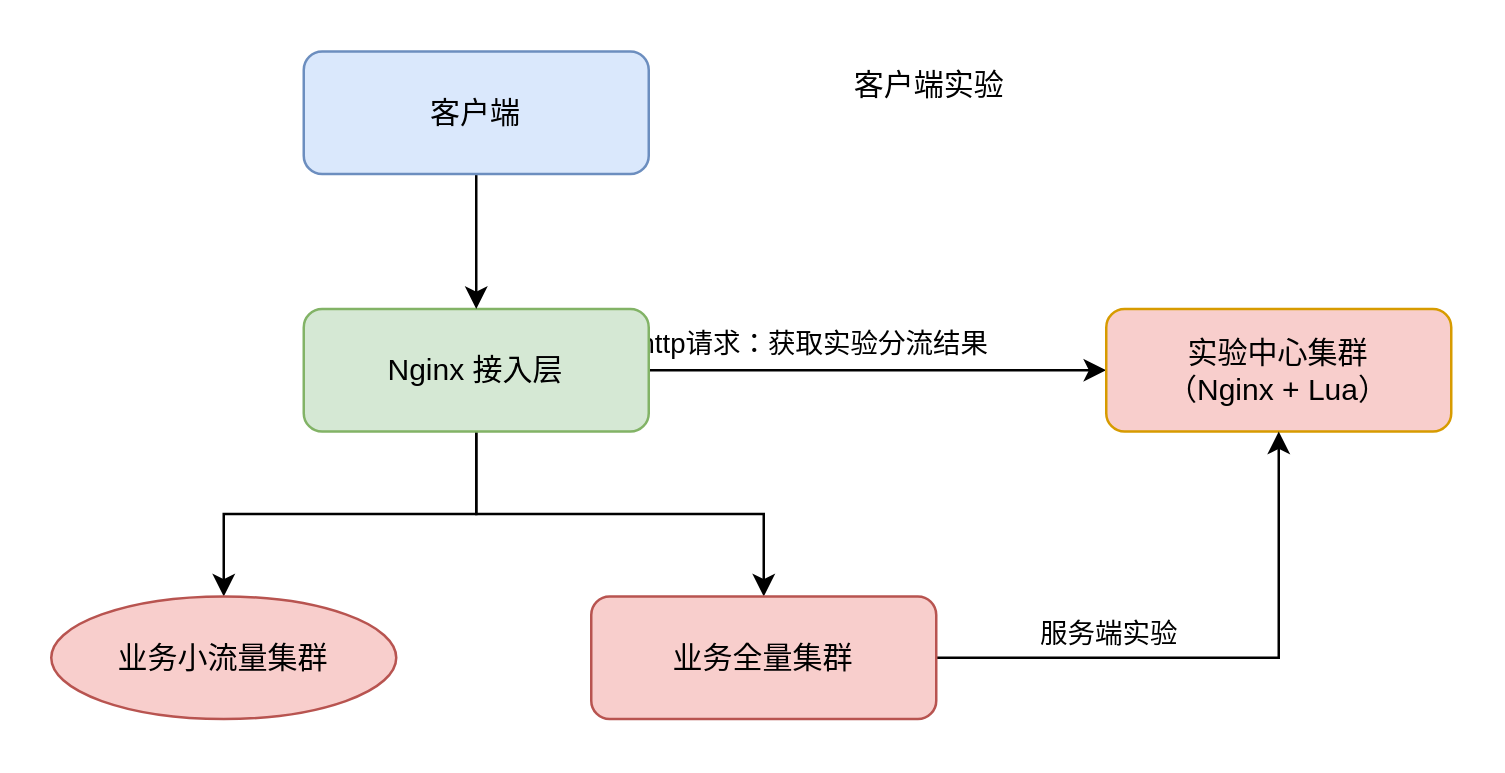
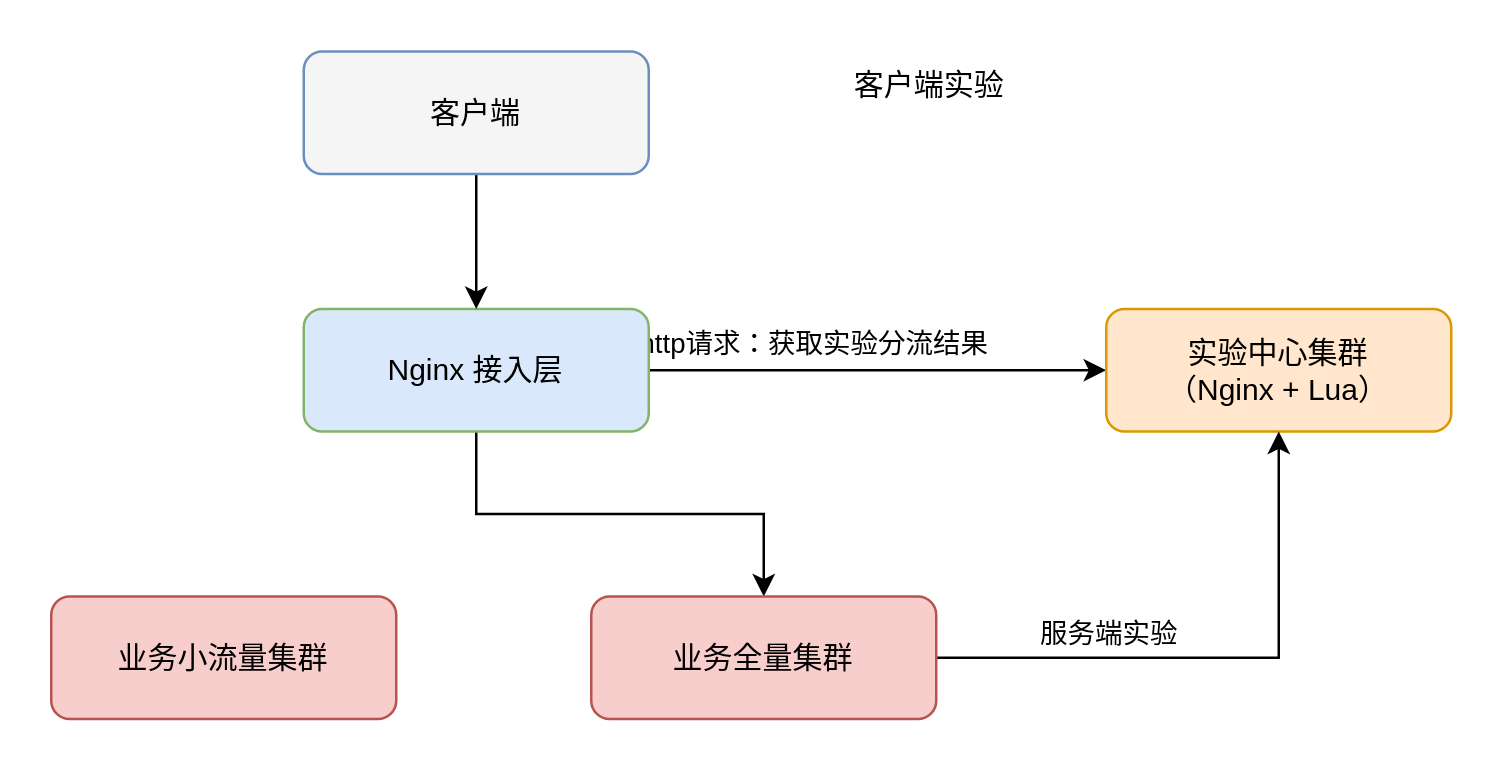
  <mxCell id="0" />
  <mxCell id="1" parent="0" />
  <mxCell id="2" value="" style="edgeStyle=orthogonalEdgeStyle;rounded=0;orthogonalLoop=1;jettySize=auto;html=1;" edge="1" parent="1" source="6" target="7"><mxGeometry relative="1" as="geometry"><mxPoint x="339" y="147.5" as="targetPoint" /></mxGeometry></mxCell>
  <mxCell id="3" value="http请求：获取实验分流结果" style="edgeLabel;html=1;align=center;verticalAlign=middle;resizable=0;points=[];" vertex="1" connectable="0" parent="2"><mxGeometry x="-0.022" y="1" relative="1" as="geometry"><mxPoint x="-24" y="-10.5" as="offset" /></mxGeometry></mxCell>
  <mxCell id="4" value="" style="edgeStyle=orthogonalEdgeStyle;rounded=0;orthogonalLoop=1;jettySize=auto;html=1;entryX=0.5;entryY=0;entryDx=0;entryDy=0;" edge="1" parent="1" source="6" target="10"><mxGeometry relative="1" as="geometry"><mxPoint x="190" y="252" as="targetPoint" /></mxGeometry></mxCell>
- <mxCell id="5" value="" style="edgeStyle=orthogonalEdgeStyle;rounded=0;orthogonalLoop=1;jettySize=auto;html=1;exitX=0.5;exitY=1;exitDx=0;exitDy=0;" edge="1" parent="1" source="6" target="11"><mxGeometry relative="1" as="geometry"><mxPoint x="41" y="147.5" as="targetPoint" /></mxGeometry></mxCell>
- <mxCell id="6" value="Nginx 接入层" style="rounded=1;whiteSpace=wrap;html=1;fillColor=#d5e8d4;strokeColor=#82b366;" vertex="1" parent="1"><mxGeometry x="121" y="123" width="138" height="49" as="geometry" /></mxCell>
- <mxCell id="7" value="实验中心集群&lt;br&gt;（Nginx + Lua）" style="rounded=1;whiteSpace=wrap;html=1;fillColor=#f8cecc;strokeColor=#d79b00;" vertex="1" parent="1"><mxGeometry x="442" y="123" width="138" height="49" as="geometry" /></mxCell>
+ <mxCell id="6" value="Nginx 接入层" style="rounded=1;whiteSpace=wrap;html=1;fillColor=#dae8fc;strokeColor=#82b366;" vertex="1" parent="1"><mxGeometry x="121" y="123" width="138" height="49" as="geometry" /></mxCell>
+ <mxCell id="7" value="实验中心集群&lt;br&gt;（Nginx + Lua）" style="rounded=1;whiteSpace=wrap;html=1;fillColor=#ffe6cc;strokeColor=#d79b00;" vertex="1" parent="1"><mxGeometry x="442" y="123" width="138" height="49" as="geometry" /></mxCell>
  <mxCell id="8" value="" style="edgeStyle=orthogonalEdgeStyle;rounded=0;orthogonalLoop=1;jettySize=auto;html=1;entryX=0.5;entryY=1;entryDx=0;entryDy=0;" edge="1" parent="1" source="10" target="7"><mxGeometry relative="1" as="geometry"><mxPoint x="454" y="262.5" as="targetPoint" /></mxGeometry></mxCell>
  <mxCell id="9" value="服务端实验" style="edgeLabel;html=1;align=center;verticalAlign=middle;resizable=0;points=[];" vertex="1" connectable="0" parent="8"><mxGeometry x="-0.516" y="2" relative="1" as="geometry"><mxPoint x="13" y="-8.5" as="offset" /></mxGeometry></mxCell>
  <mxCell id="10" value="业务全量集群" style="rounded=1;whiteSpace=wrap;html=1;fillColor=#f8cecc;strokeColor=#b85450;" vertex="1" parent="1"><mxGeometry x="236" y="238" width="138" height="49" as="geometry" /></mxCell>
- <mxCell id="11" value="业务小流量集群" style="ellipse;whiteSpace=wrap;html=1;fillColor=#f8cecc;strokeColor=#b85450;" vertex="1" parent="1"><mxGeometry x="20" y="238" width="138" height="49" as="geometry" /></mxCell>
+ <mxCell id="11" value="业务小流量集群" style="rounded=1;whiteSpace=wrap;html=1;fillColor=#f8cecc;strokeColor=#b85450;" vertex="1" parent="1"><mxGeometry x="20" y="238" width="138" height="49" as="geometry" /></mxCell>
  <mxCell id="12" value="" style="edgeStyle=orthogonalEdgeStyle;rounded=0;orthogonalLoop=1;jettySize=auto;html=1;" edge="1" parent="1" source="13" target="6"><mxGeometry relative="1" as="geometry" /></mxCell>
- <mxCell id="13" value="客户端" style="rounded=1;whiteSpace=wrap;html=1;fillColor=#dae8fc;strokeColor=#6c8ebf;" vertex="1" parent="1"><mxGeometry x="121" y="20" width="138" height="49" as="geometry" /></mxCell>
+ <mxCell id="13" value="客户端" style="rounded=1;whiteSpace=wrap;html=1;fillColor=#f5f5f5;strokeColor=#6c8ebf;" vertex="1" parent="1"><mxGeometry x="121" y="20" width="138" height="49" as="geometry" /></mxCell>
  <mxCell id="14" value="客户端实验" style="text;html=1;align=center;verticalAlign=middle;resizable=0;points=[];autosize=1;" vertex="1" parent="1"><mxGeometry x="336" y="25" width="70" height="18" as="geometry" /></mxCell>
